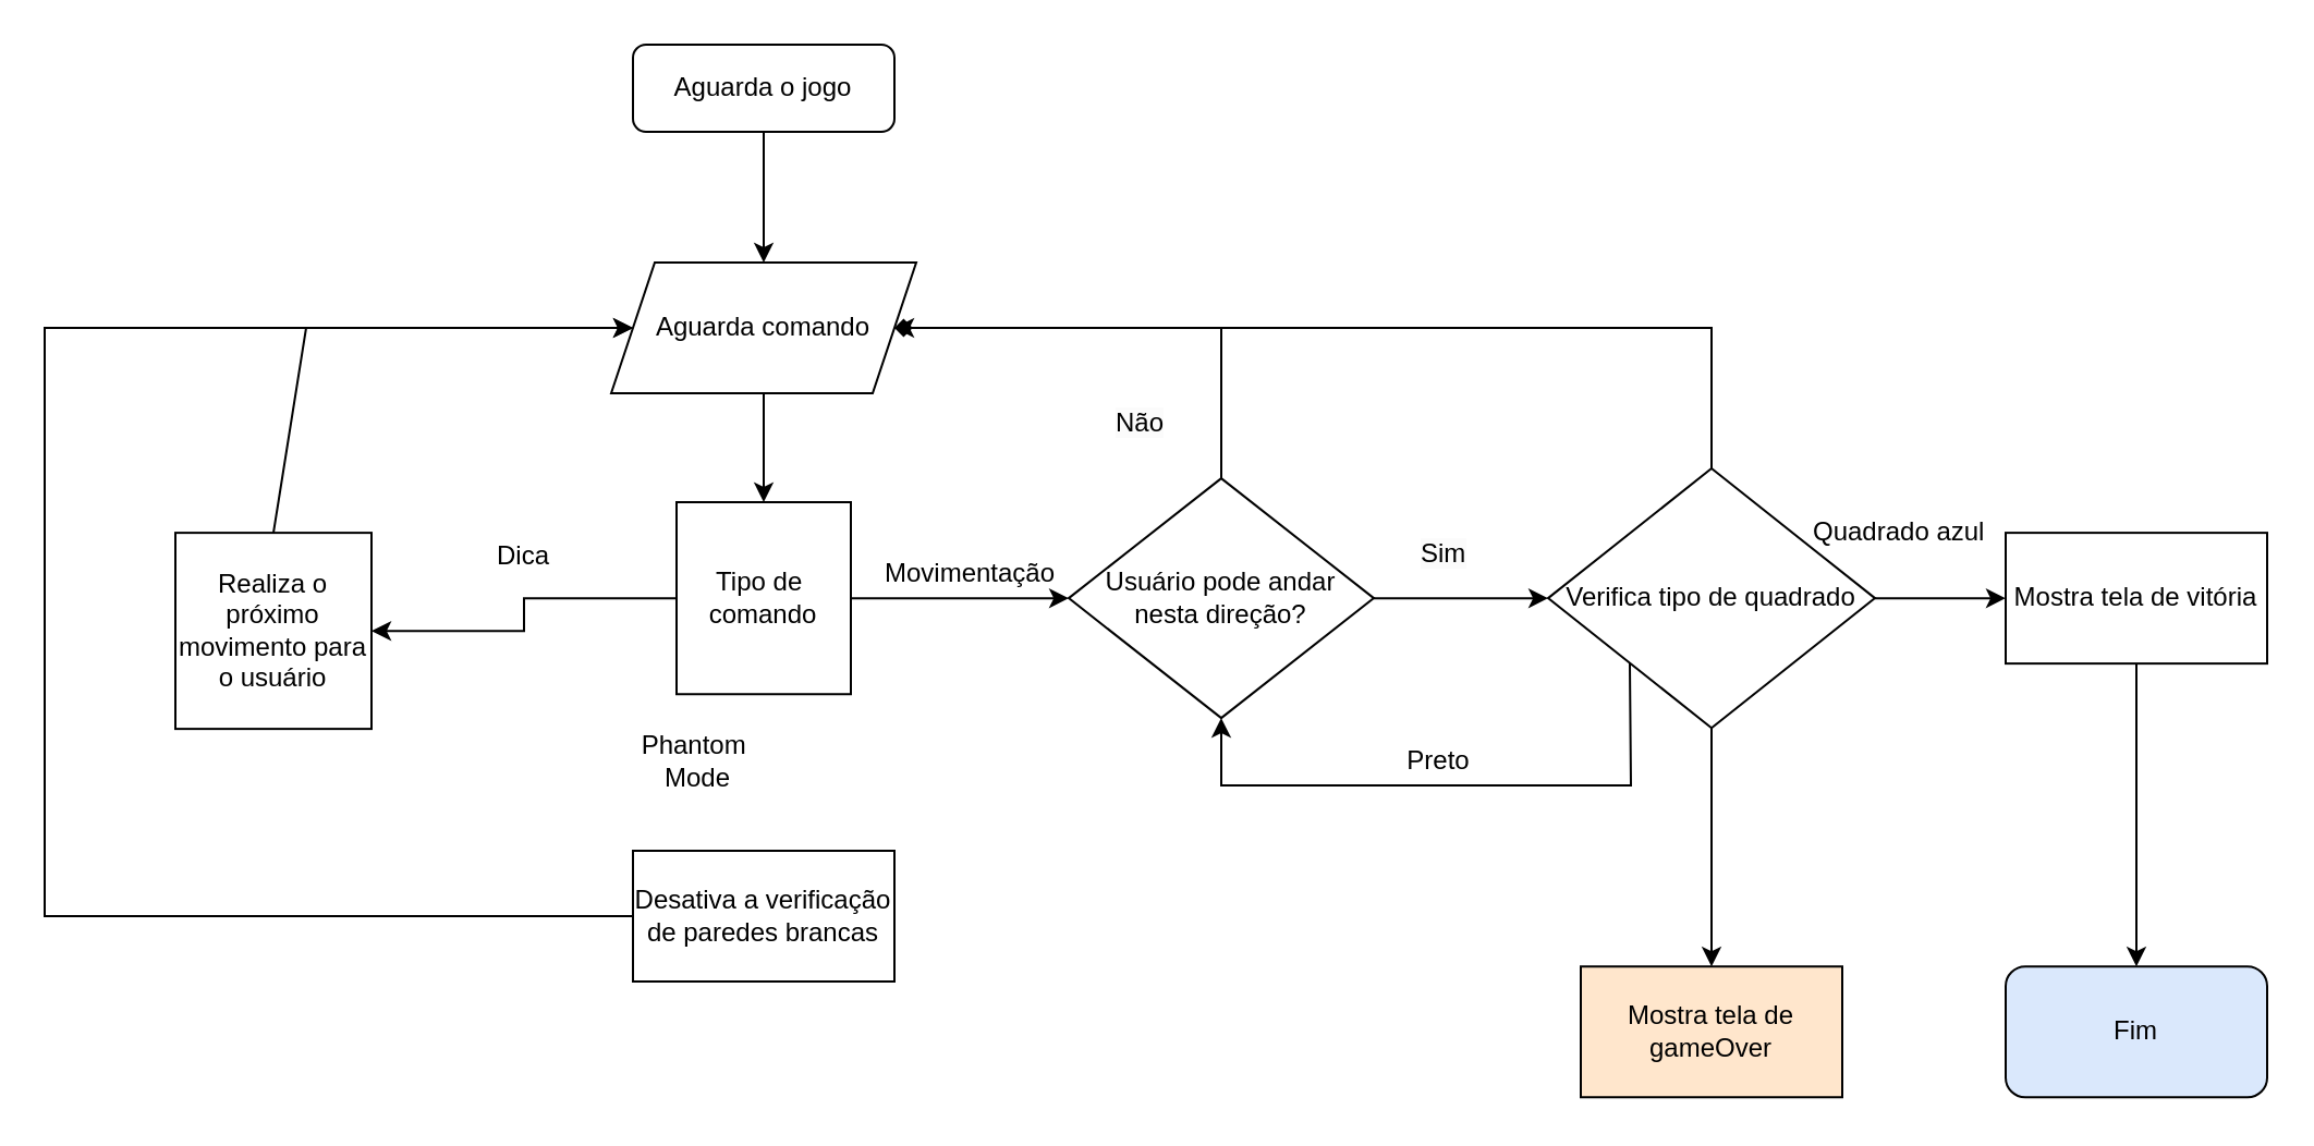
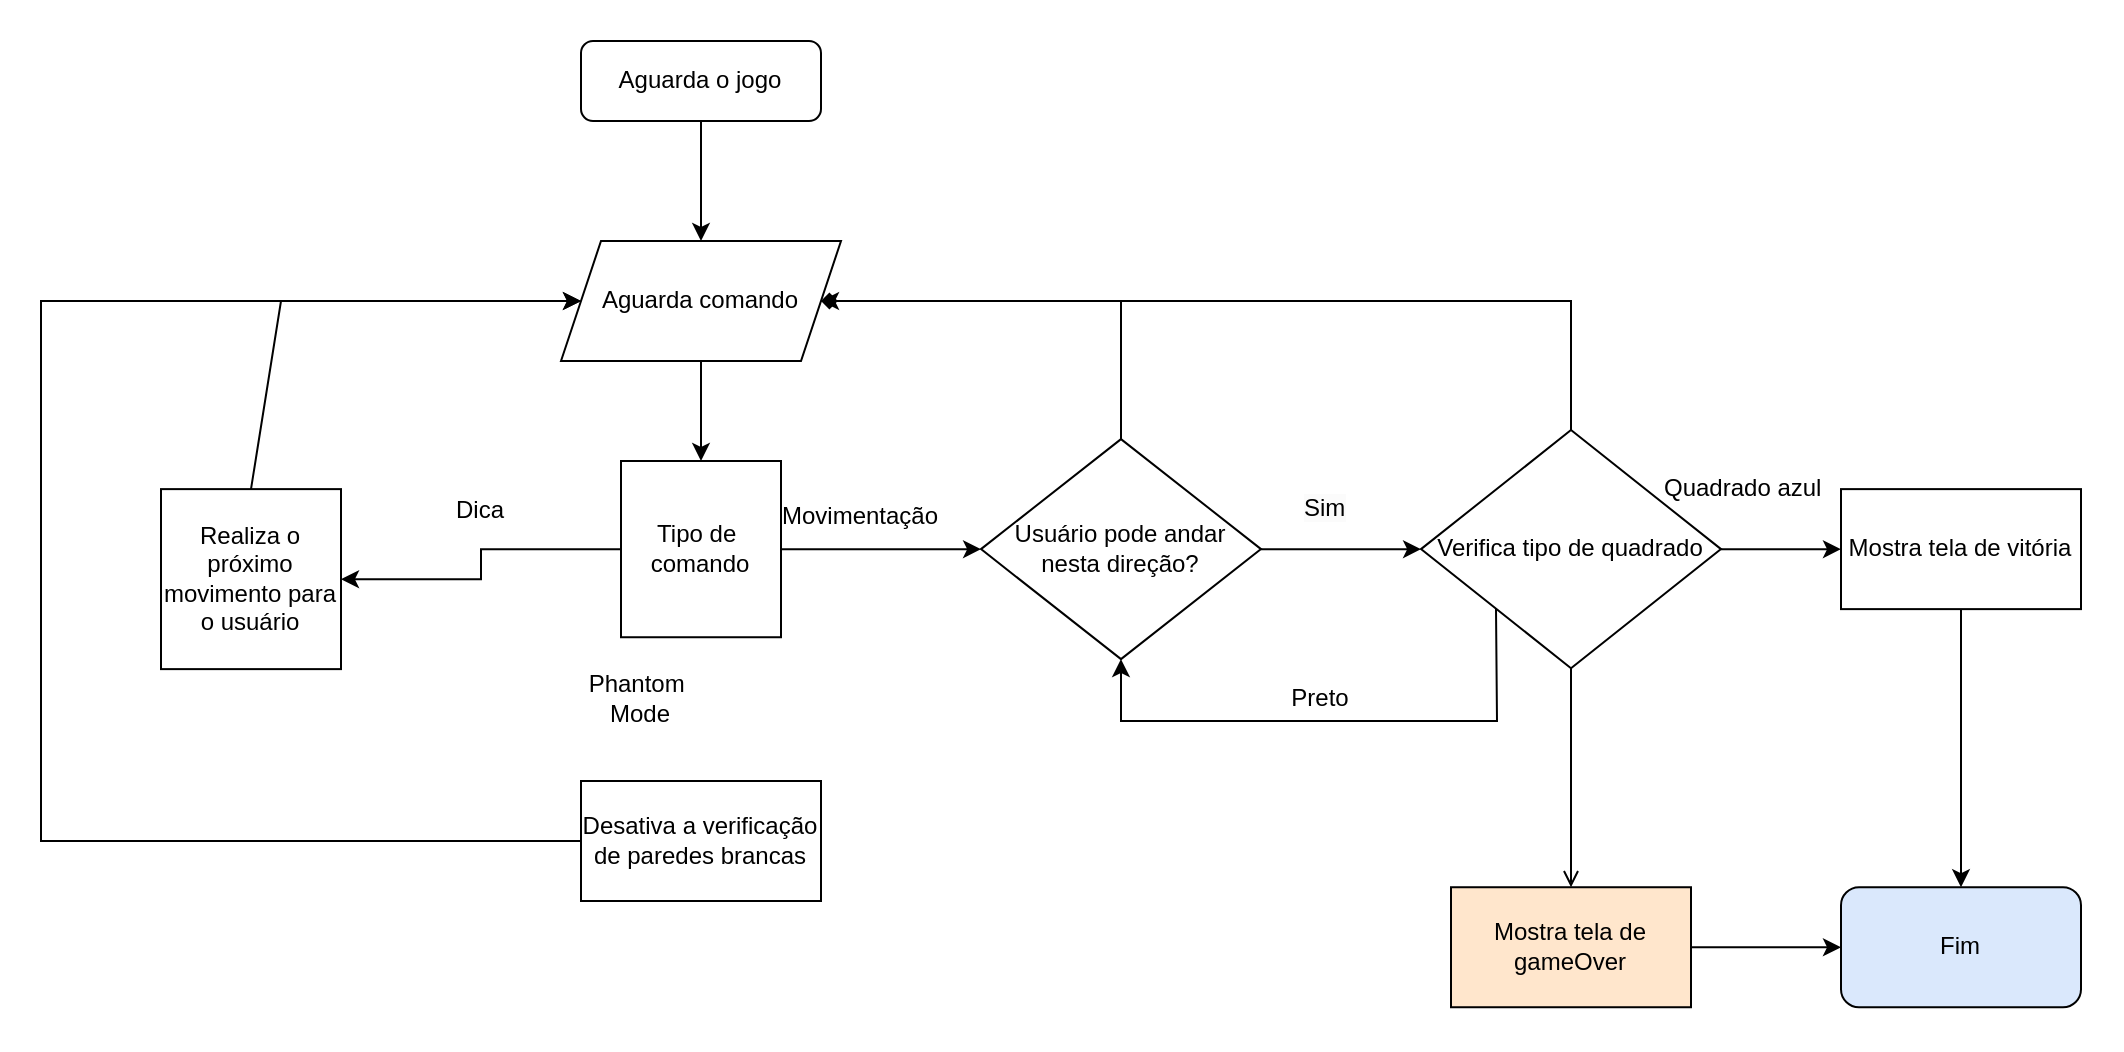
  <mxCell id="0" />
  <mxCell id="1" parent="0" />
  <mxCell id="2" style="edgeStyle=orthogonalEdgeStyle;rounded=0;orthogonalLoop=1;jettySize=auto;html=1;" edge="1" parent="1" source="3" target="5"><mxGeometry relative="1" as="geometry" /></mxCell>
  <mxCell id="3" value="Aguarda o jogo" style="rounded=1;whiteSpace=wrap;html=1;fontSize=12;glass=0;strokeWidth=1;shadow=0;" parent="1" vertex="1"><mxGeometry x="290" y="20" width="120" height="40" as="geometry" /></mxCell>
  <mxCell id="4" value="" style="edgeStyle=orthogonalEdgeStyle;rounded=0;orthogonalLoop=1;jettySize=auto;html=1;" edge="1" parent="1" source="5" target="8"><mxGeometry relative="1" as="geometry" /></mxCell>
  <mxCell id="5" value="Aguarda comando" style="shape=parallelogram;perimeter=parallelogramPerimeter;whiteSpace=wrap;html=1;fixedSize=1;" vertex="1" parent="1"><mxGeometry x="280" y="120" width="140" height="60" as="geometry" /></mxCell>
  <mxCell id="6" value="" style="edgeStyle=orthogonalEdgeStyle;rounded=0;orthogonalLoop=1;jettySize=auto;html=1;" edge="1" parent="1" source="8" target="9"><mxGeometry relative="1" as="geometry" /></mxCell>
  <mxCell id="7" value="" style="edgeStyle=orthogonalEdgeStyle;rounded=0;orthogonalLoop=1;jettySize=auto;html=1;" edge="1" parent="1" source="8" target="16"><mxGeometry relative="1" as="geometry" /></mxCell>
  <mxCell id="8" value="Tipo de&amp;nbsp;&lt;div&gt;comando&lt;/div&gt;" style="whiteSpace=wrap;html=1;rounded=0;" vertex="1" parent="1"><mxGeometry x="310" y="230" width="80" height="88.12" as="geometry" /></mxCell>
  <mxCell id="9" value="Realiza o próximo movimento para o usuário" style="rounded=0;whiteSpace=wrap;html=1;" vertex="1" parent="1"><mxGeometry x="80" y="244.06" width="90" height="90" as="geometry" /></mxCell>
  <mxCell id="10" value="Dica" style="text;html=1;align=center;verticalAlign=middle;whiteSpace=wrap;rounded=0;" vertex="1" parent="1"><mxGeometry x="210" y="240" width="60" height="30" as="geometry" /></mxCell>
  <mxCell id="11" value="Desativa a verificação de paredes brancas" style="rounded=0;whiteSpace=wrap;html=1;" vertex="1" parent="1"><mxGeometry x="290" y="390" width="120" height="60" as="geometry" /></mxCell>
  <mxCell id="12" value="Phantom&amp;nbsp;&lt;div&gt;Mode&lt;/div&gt;" style="text;html=1;align=center;verticalAlign=middle;whiteSpace=wrap;rounded=0;" vertex="1" parent="1"><mxGeometry x="290" y="334.06" width="60" height="30" as="geometry" /></mxCell>
  <mxCell id="13" value="" style="endArrow=classic;html=1;rounded=0;exitX=0.5;exitY=0;exitDx=0;exitDy=0;entryX=1;entryY=0.5;entryDx=0;entryDy=0;" edge="1" parent="1" source="16" target="5"><mxGeometry width="50" height="50" relative="1" as="geometry"><mxPoint x="530" y="190" as="sourcePoint" /><mxPoint x="560" y="140" as="targetPoint" /><Array as="points"><mxPoint x="560" y="150" /></Array></mxGeometry></mxCell>
  <mxCell id="14" value="" style="group" vertex="1" connectable="0" parent="1"><mxGeometry x="400" y="180" width="230" height="149.06" as="geometry" /></mxCell>
  <mxCell id="15" value="" style="group" vertex="1" connectable="0" parent="14"><mxGeometry y="39.06" width="230" height="110" as="geometry" /></mxCell>
  <mxCell id="16" value="Usuário pode andar nesta direção?" style="rhombus;whiteSpace=wrap;html=1;" vertex="1" parent="15"><mxGeometry x="90" width="140" height="110" as="geometry" /></mxCell>
- <mxCell id="17" value="Movimentação" style="text;html=1;align=center;verticalAlign=middle;whiteSpace=wrap;rounded=0;" vertex="1" parent="15"><mxGeometry x="15" y="29.06" width="60" height="30" as="geometry" /></mxCell>
- <mxCell id="18" value="&lt;span style=&quot;color: rgb(0, 0, 0); font-family: Helvetica; font-size: 12px; font-style: normal; font-variant-ligatures: normal; font-variant-caps: normal; font-weight: 400; letter-spacing: normal; orphans: 2; text-align: center; text-indent: 0px; text-transform: none; widows: 2; word-spacing: 0px; -webkit-text-stroke-width: 0px; white-space: normal; background-color: rgb(251, 251, 251); text-decoration-thickness: initial; text-decoration-style: initial; text-decoration-color: initial; display: inline !important; float: none;&quot;&gt;Não&lt;/span&gt;" style="text;whiteSpace=wrap;html=1;" vertex="1" parent="14"><mxGeometry x="110" width="30" height="30" as="geometry" /></mxCell>
- <mxCell id="19" value="" style="edgeStyle=orthogonalEdgeStyle;rounded=0;orthogonalLoop=1;jettySize=auto;html=1;" edge="1" parent="1" source="21" target="25"><mxGeometry relative="1" as="geometry" /></mxCell>
+ <mxCell id="17" value="Movimentação" style="text;html=1;align=center;verticalAlign=middle;whiteSpace=wrap;rounded=0;" vertex="1" parent="15"><mxGeometry y="24.06" width="60" height="30" as="geometry" /></mxCell>
+ <mxCell id="19" value="" style="edgeStyle=orthogonalEdgeStyle;rounded=0;orthogonalLoop=1;jettySize=auto;html=1;endArrow=open;" edge="1" parent="1" source="21" target="25"><mxGeometry relative="1" as="geometry" /></mxCell>
  <mxCell id="20" value="" style="edgeStyle=orthogonalEdgeStyle;rounded=0;orthogonalLoop=1;jettySize=auto;html=1;" edge="1" parent="1" source="21" target="28"><mxGeometry relative="1" as="geometry" /></mxCell>
  <mxCell id="21" value="Verifica tipo de quadrado" style="rhombus;whiteSpace=wrap;html=1;" vertex="1" parent="1"><mxGeometry x="710" y="214.53" width="150" height="119.06" as="geometry" /></mxCell>
  <mxCell id="22" value="" style="edgeStyle=orthogonalEdgeStyle;rounded=0;orthogonalLoop=1;jettySize=auto;html=1;" edge="1" parent="1" source="16" target="21"><mxGeometry relative="1" as="geometry" /></mxCell>
  <mxCell id="23" value="&lt;span style=&quot;color: rgb(0, 0, 0); font-family: Helvetica; font-size: 12px; font-style: normal; font-variant-ligatures: normal; font-variant-caps: normal; font-weight: 400; letter-spacing: normal; orphans: 2; text-align: center; text-indent: 0px; text-transform: none; widows: 2; word-spacing: 0px; -webkit-text-stroke-width: 0px; white-space: normal; background-color: rgb(251, 251, 251); text-decoration-thickness: initial; text-decoration-style: initial; text-decoration-color: initial; display: inline !important; float: none;&quot;&gt;Sim&lt;/span&gt;" style="text;whiteSpace=wrap;html=1;" vertex="1" parent="1"><mxGeometry x="650" y="240" width="30" height="30" as="geometry" /></mxCell>
+ <mxCell id="24" value="" style="edgeStyle=orthogonalEdgeStyle;rounded=0;orthogonalLoop=1;jettySize=auto;html=1;" edge="1" parent="1" source="25" target="26"><mxGeometry relative="1" as="geometry" /></mxCell>
  <mxCell id="25" value="Mostra tela de gameOver" style="whiteSpace=wrap;html=1;fillColor=#ffe6cc;" vertex="1" parent="1"><mxGeometry x="725" y="443.12" width="120" height="60" as="geometry" /></mxCell>
  <mxCell id="26" value="Fim" style="rounded=1;whiteSpace=wrap;html=1;fillColor=#dae8fc;" vertex="1" parent="1"><mxGeometry x="920" y="443.12" width="120" height="60" as="geometry" /></mxCell>
  <mxCell id="27" style="edgeStyle=orthogonalEdgeStyle;rounded=0;orthogonalLoop=1;jettySize=auto;html=1;" edge="1" parent="1" source="28" target="26"><mxGeometry relative="1" as="geometry" /></mxCell>
  <mxCell id="28" value="Mostra tela de vitória" style="whiteSpace=wrap;html=1;" vertex="1" parent="1"><mxGeometry x="920" y="244.06" width="120" height="60" as="geometry" /></mxCell>
  <mxCell id="29" value="" style="endArrow=classic;html=1;rounded=0;exitX=0.5;exitY=0;exitDx=0;exitDy=0;entryX=0;entryY=0.5;entryDx=0;entryDy=0;" edge="1" parent="1" source="9" target="5"><mxGeometry width="50" height="50" relative="1" as="geometry"><mxPoint y="130" as="sourcePoint" x="130" /><mxPoint x="180" y="80" as="targetPoint" /><Array as="points"><mxPoint x="140" y="150" /></Array></mxGeometry></mxCell>
  <mxCell id="30" value="&lt;div style=&quot;text-align: center;&quot;&gt;Quadrado azul&lt;/div&gt;" style="text;whiteSpace=wrap;html=1;" vertex="1" parent="1"><mxGeometry x="830" y="230" width="100" height="40" as="geometry" /></mxCell>
  <mxCell id="31" value="" style="endArrow=diamond;html=1;rounded=0;exitX=0.5;exitY=0;exitDx=0;exitDy=0;entryX=1;entryY=0.5;entryDx=0;entryDy=0;" edge="1" parent="1" source="21" target="5"><mxGeometry width="50" height="50" relative="1" as="geometry"><mxPoint x="760" y="140" as="sourcePoint" /><mxPoint x="810" y="90" as="targetPoint" /><Array as="points"><mxPoint x="785" y="150" /></Array></mxGeometry></mxCell>
  <mxCell id="32" value="" style="endArrow=classic;html=1;rounded=0;exitX=0;exitY=1;exitDx=0;exitDy=0;entryX=0.5;entryY=1;entryDx=0;entryDy=0;" edge="1" parent="1" source="21" target="16"><mxGeometry width="50" height="50" relative="1" as="geometry"><mxPoint x="519" y="525" as="sourcePoint" /><mxPoint x="569" y="475" as="targetPoint" /><Array as="points"><mxPoint x="748" y="360" /><mxPoint x="560" y="360" /></Array></mxGeometry></mxCell>
  <mxCell id="33" value="Preto" style="text;html=1;align=center;verticalAlign=middle;whiteSpace=wrap;rounded=0;" vertex="1" parent="1"><mxGeometry x="630" y="334" width="60" height="30" as="geometry" /></mxCell>
  <mxCell id="34" value="" style="endArrow=classic;html=1;rounded=0;exitX=0;exitY=0.5;exitDx=0;exitDy=0;entryX=0;entryY=0.5;entryDx=0;entryDy=0;" edge="1" parent="1" source="11" target="5"><mxGeometry width="50" height="50" relative="1" as="geometry"><mxPoint x="170" y="460" as="sourcePoint" /><mxPoint x="20" y="130" as="targetPoint" /><Array as="points"><mxPoint x="20" y="420" /><mxPoint x="20" y="150" /></Array></mxGeometry></mxCell>
